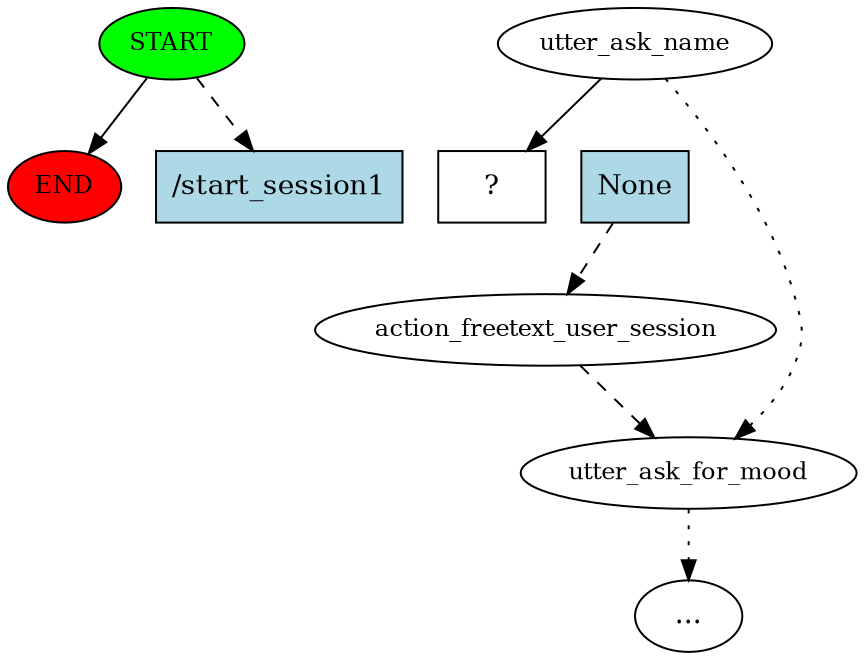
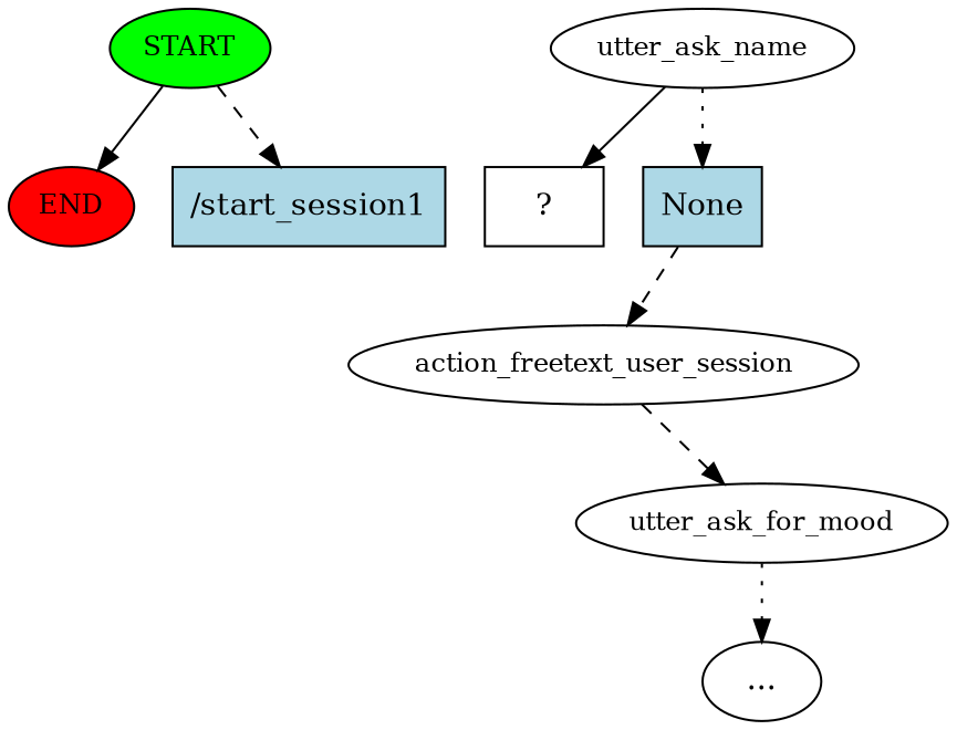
  digraph {
    node [fontsize=12]
    edge [style=dashed]
    n1 [fillcolor=green label=START style=filled]
    n2 [fillcolor=red label=END style=filled]
    n3 [fillcolor=lightblue label="/start_session1" shape=rect style=filled fontsize=""]
    n4 [label=utter_ask_name]
    n5 [label="  ?  " shape=rect fontsize=""]
    n6 [fillcolor=lightblue label=None shape=rect style=filled fontsize=""]
    n7 [label=action_freetext_user_session]
    n8 [label=utter_ask_for_mood]
    n9 [label="..." fontsize=""]
    n1 -> n2 [style=solid]
    n1 -> n3
    n4 -> n5 [style=solid]
-   n4 -> n8 [style=dotted]
+   n4 -> n6 [style=dotted]
    n6 -> n7
    n7 -> n8
    n8 -> n9 [style=dotted]
  }
